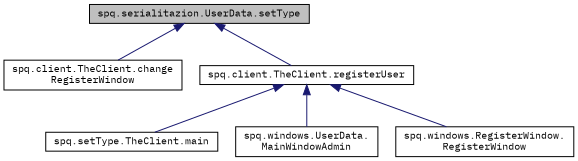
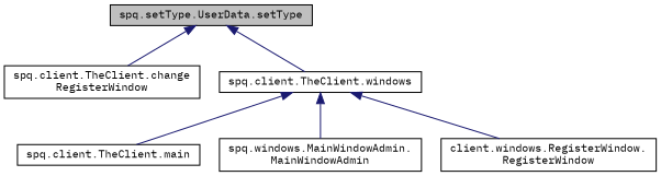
  digraph {
    fontname="IBM Plex Mono"
    rankdir=TB
    node [color=black fillcolor=white fontname="IBM Plex Mono" fontsize=10 shape=record style=filled]
    edge [color=midnightblue dir=back fontname="IBM Plex Mono" fontsize=10 labelfontname=Helvetica labelfontsize=10 style=solid]
-   n1 [fillcolor=grey75 fontcolor=black height=0.2 label="spq.serialitazion.UserData.setType" width=0.4]
+   n1 [fillcolor=grey75 fontcolor=black height=0.2 label="spq.setType.UserData.setType" width=0.4]
    n2 [height=0.2 label="spq.client.TheClient.change\lRegisterWindow" width=0.4]
-   n3 [height=0.2 label="spq.client.TheClient.registerUser" width=0.4]
-   n4 [height=0.2 label="spq.setType.TheClient.main" width=0.4]
-   n5 [height=0.2 label="spq.windows.UserData.\lMainWindowAdmin" width=0.4]
-   n6 [height=0.2 label="spq.windows.RegisterWindow.\lRegisterWindow" width=0.4]
+   n3 [height=0.2 label="spq.client.TheClient.windows" width=0.4]
+   n4 [height=0.2 label="spq.client.TheClient.main" width=0.4]
+   n5 [height=0.2 label="spq.windows.MainWindowAdmin.\lMainWindowAdmin" width=0.4]
+   n6 [height=0.2 label="client.windows.RegisterWindow.\lRegisterWindow" width=0.4]
    n1 -> n2
    n1 -> n3
    n3 -> n4
    n3 -> n5
    n3 -> n6
  }
